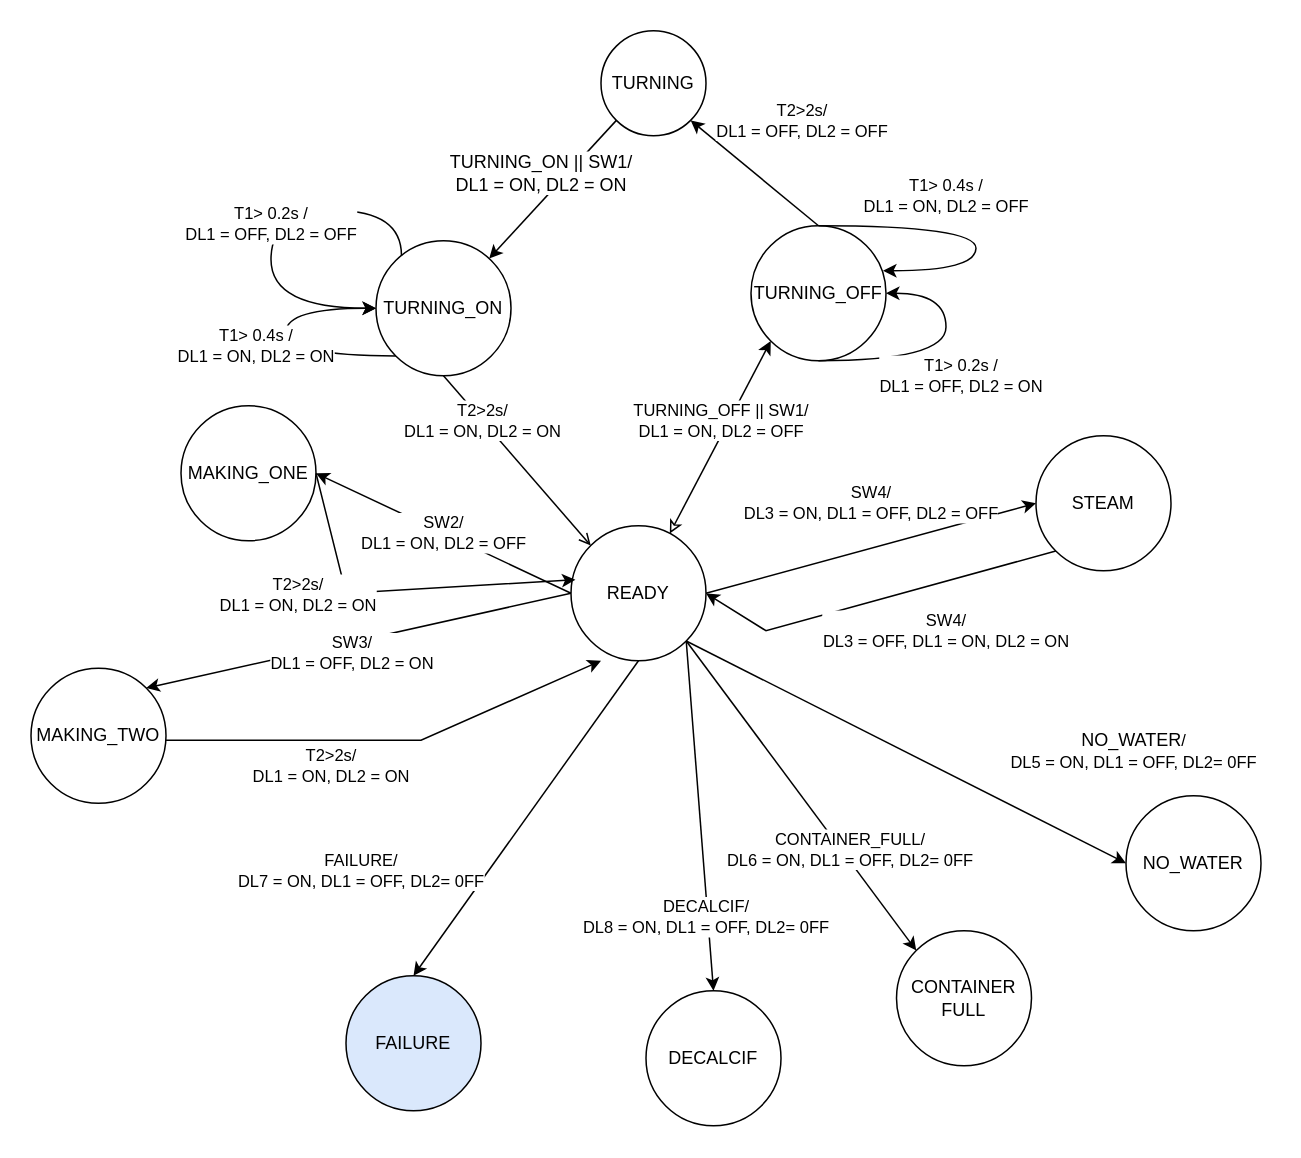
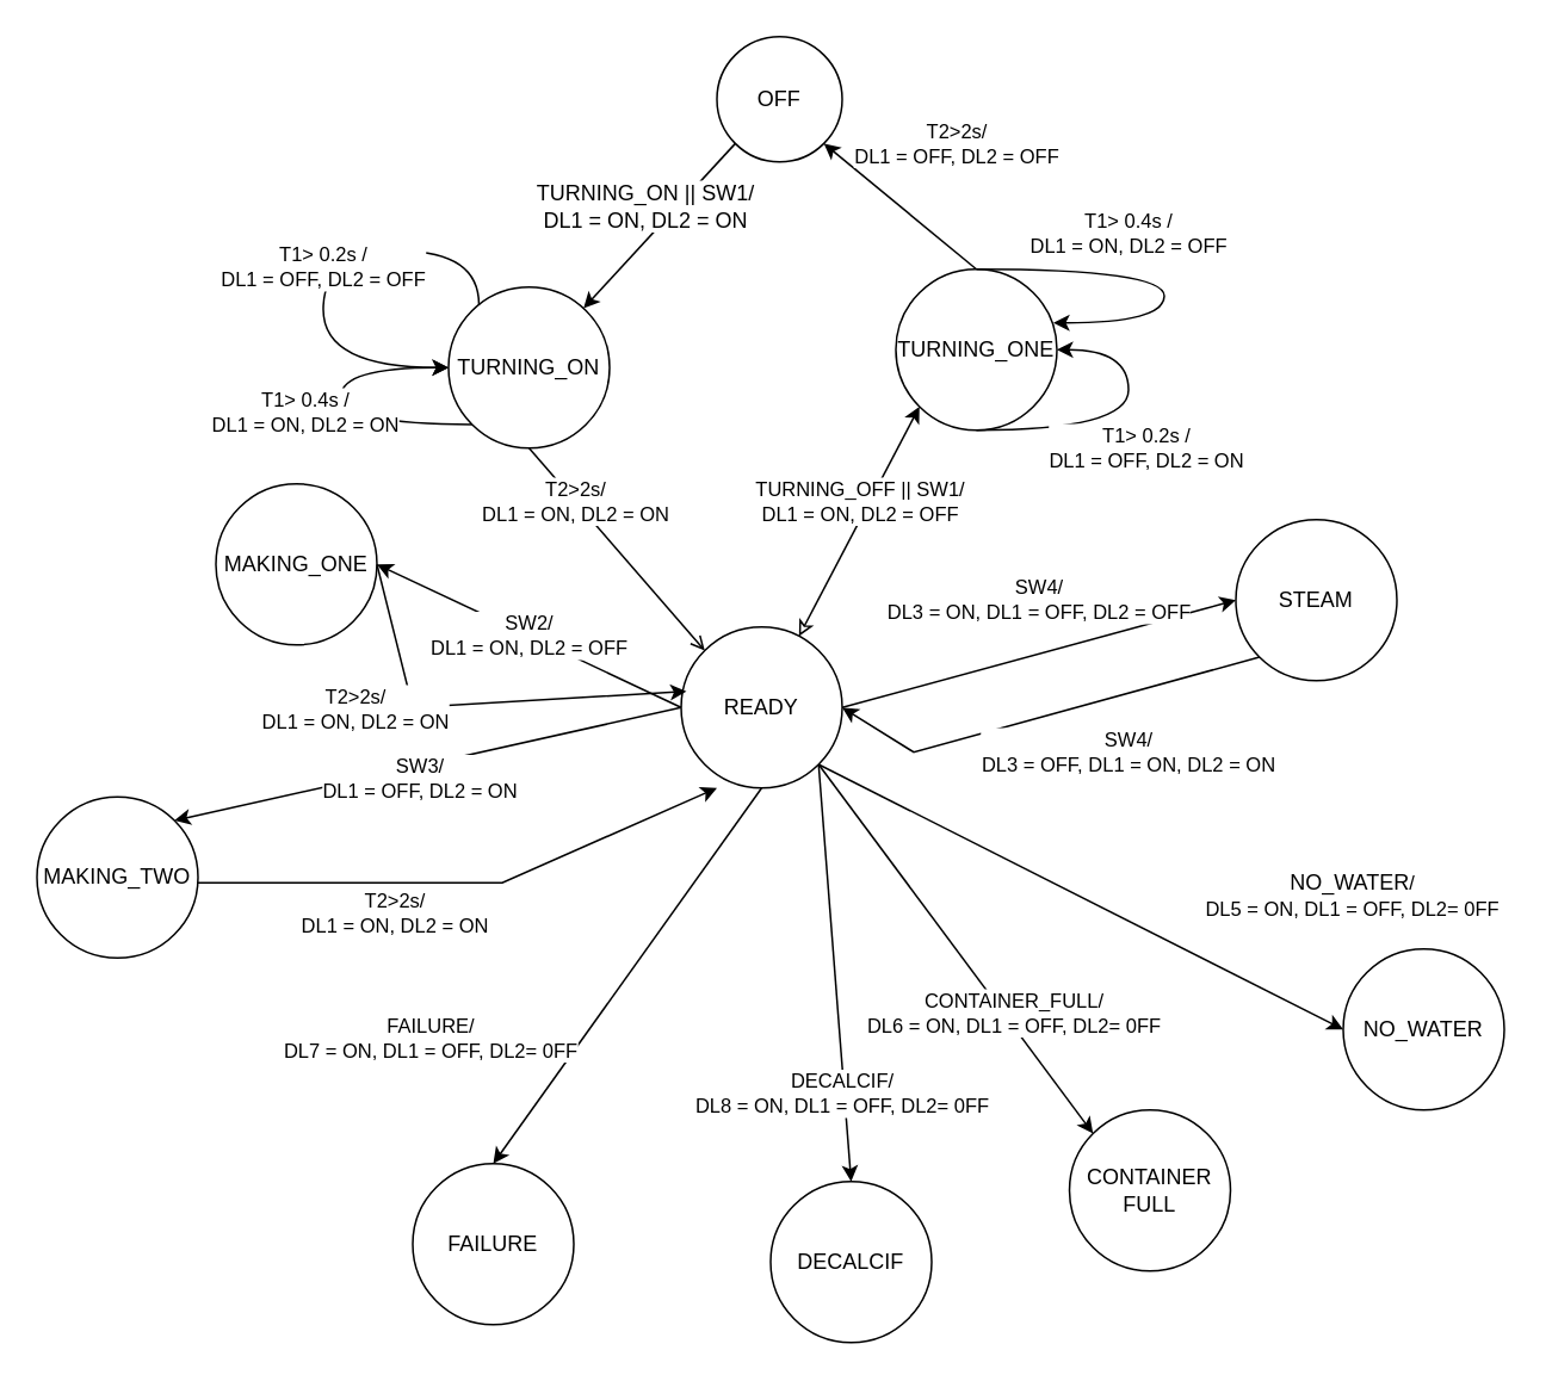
  <mxCell id="0" />
  <mxCell id="1" parent="0" />
- <mxCell id="2" value="TURNING" style="ellipse;whiteSpace=wrap;html=1;aspect=fixed;" vertex="1" parent="1"><mxGeometry x="400" y="20" width="70" height="70" as="geometry" /></mxCell>
+ <mxCell id="2" value="OFF" style="ellipse;whiteSpace=wrap;html=1;aspect=fixed;" vertex="1" parent="1"><mxGeometry x="400" y="20" width="70" height="70" as="geometry" /></mxCell>
  <mxCell id="3" value="TURNING_ON" style="ellipse;whiteSpace=wrap;html=1;aspect=fixed;" vertex="1" parent="1"><mxGeometry x="250" y="160" width="90" height="90" as="geometry" /></mxCell>
  <mxCell id="4" value="SW4/&lt;br&gt;DL3 = ON, DL1 = OFF, DL2 = OFF" style="rounded=0;orthogonalLoop=1;jettySize=auto;html=1;exitX=1;exitY=0.5;exitDx=0;exitDy=0;entryX=0;entryY=0.5;entryDx=0;entryDy=0;" edge="1" parent="1" source="6" target="9"><mxGeometry x="0.069" y="29" relative="1" as="geometry"><mxPoint as="offset" /></mxGeometry></mxCell>
  <mxCell id="5" value="SW3/&lt;br&gt;DL1 = OFF, DL2 = ON" style="edgeStyle=none;rounded=0;orthogonalLoop=1;jettySize=auto;html=1;exitX=0;exitY=0.5;exitDx=0;exitDy=0;entryX=1;entryY=0;entryDx=0;entryDy=0;" edge="1" parent="1" source="6" target="8"><mxGeometry x="0.039" y="7" relative="1" as="geometry"><mxPoint as="offset" /></mxGeometry></mxCell>
  <mxCell id="6" value="READY" style="ellipse;whiteSpace=wrap;html=1;aspect=fixed;" vertex="1" parent="1"><mxGeometry x="380" y="350" width="90" height="90" as="geometry" /></mxCell>
  <mxCell id="7" value="MAKING_ONE" style="ellipse;whiteSpace=wrap;html=1;aspect=fixed;" vertex="1" parent="1"><mxGeometry x="120" y="270" width="90" height="90" as="geometry" /></mxCell>
  <mxCell id="8" value="MAKING_TWO" style="ellipse;whiteSpace=wrap;html=1;aspect=fixed;" vertex="1" parent="1"><mxGeometry x="20" y="445" width="90" height="90" as="geometry" /></mxCell>
  <mxCell id="9" value="STEAM" style="ellipse;whiteSpace=wrap;html=1;aspect=fixed;" vertex="1" parent="1"><mxGeometry x="690" y="290" width="90" height="90" as="geometry" /></mxCell>
  <mxCell id="10" value="CONTAINER&lt;br&gt;FULL" style="ellipse;whiteSpace=wrap;html=1;aspect=fixed;" vertex="1" parent="1"><mxGeometry x="597" y="620" width="90" height="90" as="geometry" /></mxCell>
  <mxCell id="11" value="NO_WATER" style="ellipse;whiteSpace=wrap;html=1;aspect=fixed;" vertex="1" parent="1"><mxGeometry x="750" y="530" width="90" height="90" as="geometry" /></mxCell>
- <mxCell id="12" value="FAILURE" style="ellipse;whiteSpace=wrap;html=1;aspect=fixed;fillColor=#dae8fc;" vertex="1" parent="1"><mxGeometry x="230" y="650" width="90" height="90" as="geometry" /></mxCell>
+ <mxCell id="12" value="FAILURE" style="ellipse;whiteSpace=wrap;html=1;aspect=fixed;" vertex="1" parent="1"><mxGeometry x="230" y="650" width="90" height="90" as="geometry" /></mxCell>
  <mxCell id="13" value="DECALCIF" style="ellipse;whiteSpace=wrap;html=1;aspect=fixed;fontStyle=0" vertex="1" parent="1"><mxGeometry x="430" y="660" width="90" height="90" as="geometry" /></mxCell>
  <mxCell id="14" value="" style="endArrow=classic;html=1;exitX=1;exitY=1;exitDx=0;exitDy=0;entryX=0;entryY=0.5;entryDx=0;entryDy=0;" edge="1" parent="1" source="6" target="11"><mxGeometry width="50" height="50" relative="1" as="geometry"><mxPoint x="510" y="420" as="sourcePoint" /><mxPoint x="560" y="370" as="targetPoint" /></mxGeometry></mxCell>
  <mxCell id="15" value="" style="endArrow=classic;html=1;exitX=1;exitY=1;exitDx=0;exitDy=0;entryX=0;entryY=0;entryDx=0;entryDy=0;" edge="1" parent="1" source="6" target="10"><mxGeometry width="50" height="50" relative="1" as="geometry"><mxPoint x="510" y="420" as="sourcePoint" /><mxPoint x="560" y="370" as="targetPoint" /></mxGeometry></mxCell>
  <mxCell id="16" value="CONTAINER_FULL/&lt;br&gt;DL6 = ON, DL1 = OFF, DL2= 0FF" style="edgeLabel;html=1;align=center;verticalAlign=middle;resizable=0;points=[];" vertex="1" connectable="0" parent="15"><mxGeometry x="-0.11" y="-4" relative="1" as="geometry"><mxPoint x="43.72" y="44.51" as="offset" /></mxGeometry></mxCell>
  <mxCell id="17" value="" style="endArrow=classic;html=1;exitX=1;exitY=1;exitDx=0;exitDy=0;entryX=0.5;entryY=0;entryDx=0;entryDy=0;" edge="1" parent="1" source="6" target="13"><mxGeometry width="50" height="50" relative="1" as="geometry"><mxPoint x="510" y="420" as="sourcePoint" /><mxPoint x="560" y="370" as="targetPoint" /></mxGeometry></mxCell>
  <mxCell id="18" value="DECALCIF/&lt;br&gt;DL8 = ON, DL1 = OFF, DL2= 0FF" style="edgeLabel;html=1;align=center;verticalAlign=middle;resizable=0;points=[];" vertex="1" connectable="0" parent="17"><mxGeometry x="0.11" y="2" relative="1" as="geometry"><mxPoint x="1.08" y="53.73" as="offset" /></mxGeometry></mxCell>
  <mxCell id="19" value="FAILURE/&lt;br&gt;DL7 = ON, DL1 = OFF, DL2= 0FF" style="endArrow=classic;html=1;exitX=0.5;exitY=1;exitDx=0;exitDy=0;entryX=0.5;entryY=0;entryDx=0;entryDy=0;" edge="1" parent="1" source="6" target="12"><mxGeometry x="0.716" y="-69" width="50" height="50" relative="1" as="geometry"><mxPoint x="510" y="420" as="sourcePoint" /><mxPoint x="560" y="370" as="targetPoint" /><mxPoint as="offset" /></mxGeometry></mxCell>
  <mxCell id="20" value="NO_WATER&lt;span style=&quot;font-size: 11px&quot;&gt;/&lt;/span&gt;&lt;br style=&quot;font-size: 11px&quot;&gt;&lt;span style=&quot;font-size: 11px&quot;&gt;DL5 = ON, DL1 = OFF, DL2= 0FF&lt;/span&gt;" style="text;html=1;align=center;verticalAlign=middle;resizable=0;points=[];autosize=1;labelBackgroundColor=#ffffff;" vertex="1" parent="1"><mxGeometry x="665" y="485" width="180" height="30" as="geometry" /></mxCell>
  <mxCell id="21" value="SW2/&lt;br&gt;DL1 = ON, DL2 = OFF" style="edgeStyle=none;rounded=0;orthogonalLoop=1;jettySize=auto;html=1;exitX=0;exitY=0.5;exitDx=0;exitDy=0;entryX=1;entryY=0.5;entryDx=0;entryDy=0;" edge="1" parent="1" source="6" target="7"><mxGeometry relative="1" as="geometry" /></mxCell>
  <mxCell id="22" style="edgeStyle=none;rounded=0;orthogonalLoop=1;jettySize=auto;html=1;exitX=0;exitY=1;exitDx=0;exitDy=0;" edge="1" parent="1" source="2" target="3"><mxGeometry relative="1" as="geometry" /></mxCell>
  <mxCell id="23" style="edgeStyle=none;rounded=0;orthogonalLoop=1;jettySize=auto;html=1;entryX=0;entryY=0;entryDx=0;entryDy=0;exitX=0.5;exitY=1;exitDx=0;exitDy=0;endArrow=open;" edge="1" parent="1" source="3" target="6"><mxGeometry relative="1" as="geometry"><mxPoint x="420" y="270" as="sourcePoint" /><mxPoint x="285.573" y="211.981" as="targetPoint" /></mxGeometry></mxCell>
  <mxCell id="24" value="T2&amp;gt;2s/&lt;br&gt;DL1 = ON, DL2 = ON" style="edgeLabel;html=1;align=center;verticalAlign=middle;resizable=0;points=[];" vertex="1" connectable="0" parent="23"><mxGeometry x="-0.164" relative="1" as="geometry"><mxPoint x="-16.28" y="-17.59" as="offset" /></mxGeometry></mxCell>
  <mxCell id="25" style="edgeStyle=none;rounded=0;orthogonalLoop=1;jettySize=auto;html=1;exitX=1;exitY=1;exitDx=0;exitDy=0;startArrow=classic;startFill=1;endArrow=none;endFill=0;entryX=0.5;entryY=0;entryDx=0;entryDy=0;" edge="1" parent="1" source="2" target="33"><mxGeometry relative="1" as="geometry" /></mxCell>
  <mxCell id="26" value="T2&amp;gt;2s/&lt;br&gt;DL1 = OFF, DL2 = OFF" style="edgeLabel;html=1;align=center;verticalAlign=middle;resizable=0;points=[];" vertex="1" connectable="0" parent="25"><mxGeometry x="0.298" y="4" relative="1" as="geometry"><mxPoint x="16.14" y="-42.45" as="offset" /></mxGeometry></mxCell>
  <mxCell id="27" value="TURNING_OFF || SW1/&lt;br&gt;DL1 = ON, DL2 = OFF" style="edgeStyle=none;rounded=0;orthogonalLoop=1;jettySize=auto;html=1;exitX=0;exitY=1;exitDx=0;exitDy=0;startArrow=classic;startFill=1;endArrow=classic;endFill=0;" edge="1" parent="1" source="33" target="6"><mxGeometry x="-0.137" y="-5" relative="1" as="geometry"><mxPoint x="420" y="270" as="sourcePoint" /><mxPoint x="285.573" y="211.981" as="targetPoint" /><mxPoint x="1" as="offset" /></mxGeometry></mxCell>
  <mxCell id="28" value="TURNING_ON || SW1/&lt;br&gt;DL1 = ON, DL2 = ON" style="text;html=1;align=center;verticalAlign=middle;resizable=0;points=[];autosize=1;labelBackgroundColor=#ffffff;" vertex="1" parent="1"><mxGeometry x="290" y="100" width="140" height="30" as="geometry" /></mxCell>
  <mxCell id="29" value="T2&amp;gt;2s/&lt;br&gt;DL1 = ON, DL2 = ON" style="edgeStyle=none;rounded=0;orthogonalLoop=1;jettySize=auto;html=1;exitX=1;exitY=0.5;exitDx=0;exitDy=0;entryX=0.222;entryY=0.967;entryDx=0;entryDy=0;entryPerimeter=0;" edge="1" parent="1"><mxGeometry x="-0.27" y="-17" relative="1" as="geometry"><mxPoint x="110.02" y="492.97" as="sourcePoint" /><mxPoint x="400" y="440" as="targetPoint" /><Array as="points"><mxPoint x="280.02" y="492.97" /></Array><mxPoint as="offset" /></mxGeometry></mxCell>
  <mxCell id="30" value="T2&amp;gt;2s/&lt;br&gt;DL1 = ON, DL2 = ON" style="edgeStyle=none;rounded=0;orthogonalLoop=1;jettySize=auto;html=1;entryX=0.033;entryY=0.4;entryDx=0;entryDy=0;exitX=1;exitY=0.5;exitDx=0;exitDy=0;entryPerimeter=0;" edge="1" parent="1" source="7" target="6"><mxGeometry x="-0.355" y="-31" relative="1" as="geometry"><mxPoint x="260" y="395" as="sourcePoint" /><mxPoint x="230" y="335" as="targetPoint" /><Array as="points"><mxPoint x="230" y="395" /></Array><mxPoint as="offset" /></mxGeometry></mxCell>
  <mxCell id="31" value="T1&amp;gt; 0.2s /&lt;br&gt;DL1 = OFF, DL2 = OFF" style="edgeStyle=orthogonalEdgeStyle;rounded=0;orthogonalLoop=1;jettySize=auto;html=1;exitX=0;exitY=0.5;exitDx=0;exitDy=0;startArrow=classic;startFill=1;endArrow=none;endFill=0;curved=1;" edge="1" parent="1" source="3"><mxGeometry relative="1" as="geometry"><mxPoint x="267" y="170" as="targetPoint" /><Array as="points"><mxPoint x="180" y="205" /><mxPoint x="180" y="140" /><mxPoint x="267" y="140" /></Array></mxGeometry></mxCell>
  <mxCell id="32" value="T1&amp;gt; 0.4s /&lt;br&gt;DL1 = ON, DL2 = ON" style="edgeStyle=orthogonalEdgeStyle;rounded=0;orthogonalLoop=1;jettySize=auto;html=1;exitX=0;exitY=0.5;exitDx=0;exitDy=0;startArrow=classic;startFill=1;endArrow=none;endFill=0;entryX=0;entryY=1;entryDx=0;entryDy=0;curved=1;" edge="1" parent="1" source="3" target="3"><mxGeometry x="0.113" y="21" relative="1" as="geometry"><mxPoint x="150" y="240" as="targetPoint" /><Array as="points"><mxPoint x="190" y="205" /><mxPoint x="190" y="237" /></Array><mxPoint x="-20" y="14" as="offset" /></mxGeometry></mxCell>
- <mxCell id="33" value="TURNING_OFF" style="ellipse;whiteSpace=wrap;html=1;aspect=fixed;" vertex="1" parent="1"><mxGeometry x="500" y="150" width="90" height="90" as="geometry" /></mxCell>
+ <mxCell id="33" value="TURNING_ONE" style="ellipse;whiteSpace=wrap;html=1;aspect=fixed;" vertex="1" parent="1"><mxGeometry x="500" y="150" width="90" height="90" as="geometry" /></mxCell>
  <mxCell id="34" value="T1&amp;gt; 0.4s /&lt;br&gt;DL1 = ON, DL2 = OFF" style="edgeStyle=orthogonalEdgeStyle;rounded=0;orthogonalLoop=1;jettySize=auto;html=1;exitX=0.978;exitY=0.333;exitDx=0;exitDy=0;startArrow=classic;startFill=1;endArrow=none;endFill=0;curved=1;exitPerimeter=0;entryX=0.5;entryY=0;entryDx=0;entryDy=0;" edge="1" parent="1" source="33" target="33"><mxGeometry x="0.137" y="-20" relative="1" as="geometry"><mxPoint x="517" y="160" as="targetPoint" /><Array as="points"><mxPoint x="650" y="180" /><mxPoint x="650" y="150" /></Array><mxPoint as="offset" /></mxGeometry></mxCell>
  <mxCell id="35" value="T1&amp;gt; 0.2s /&lt;br&gt;DL1 = OFF, DL2 = ON" style="edgeStyle=orthogonalEdgeStyle;rounded=0;orthogonalLoop=1;jettySize=auto;html=1;exitX=1;exitY=0.5;exitDx=0;exitDy=0;startArrow=classic;startFill=1;endArrow=none;endFill=0;entryX=0.5;entryY=1;entryDx=0;entryDy=0;curved=1;" edge="1" parent="1" source="33" target="33"><mxGeometry y="14" relative="1" as="geometry"><mxPoint x="400" y="230" as="targetPoint" /><Array as="points"><mxPoint x="630" y="195" /><mxPoint x="630" y="240" /></Array><mxPoint x="10" y="-4" as="offset" /></mxGeometry></mxCell>
  <mxCell id="36" value="SW4/&lt;br&gt;DL3 = OFF, DL1 = ON, DL2 = ON" style="edgeStyle=none;rounded=0;orthogonalLoop=1;jettySize=auto;html=1;exitX=0;exitY=1;exitDx=0;exitDy=0;entryX=1;entryY=0.5;entryDx=0;entryDy=0;" edge="1" parent="1" source="9" target="6"><mxGeometry x="-0.316" y="32" relative="1" as="geometry"><mxPoint x="370" y="460" as="targetPoint" /><Array as="points"><mxPoint x="510" y="420" /></Array><mxPoint as="offset" /></mxGeometry></mxCell>
